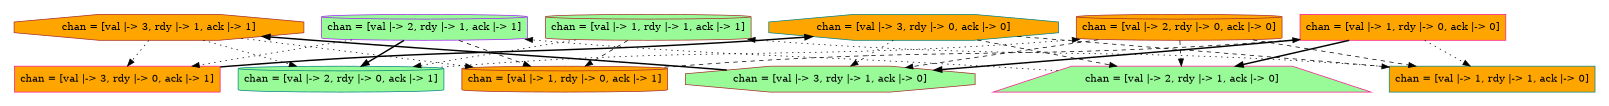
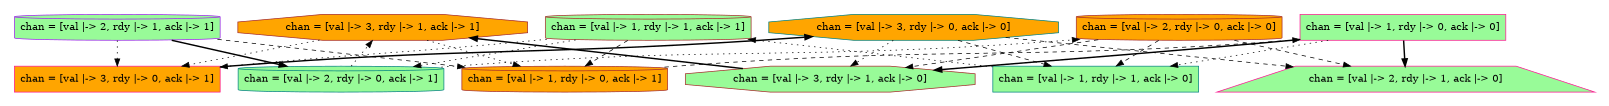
  strict digraph {
    nodesep=0.35
    node [color=brown fillcolor=orange shape=cylinder style=filled]
    edge [color=black fontcolor=black style=dotted]
-   n1 [color=deeppink label="chan = [val |-> 1, rdy |-> 0, ack |-> 0]" shape=box]
+   n1 [color=deeppink fillcolor=palegreen label="chan = [val |-> 1, rdy |-> 0, ack |-> 0]" shape=box]
    n2 [fillcolor=palegreen label="chan = [val |-> 1, rdy |-> 1, ack |-> 1]"]
    n3 [label="chan = [val |-> 2, rdy |-> 0, ack |-> 0]"]
    n4 [color=purple fillcolor=palegreen label="chan = [val |-> 2, rdy |-> 1, ack |-> 1]"]
    n5 [color=teal label="chan = [val |-> 3, rdy |-> 0, ack |-> 0]" shape=octagon]
    n6 [label="chan = [val |-> 3, rdy |-> 1, ack |-> 1]" shape=octagon]
-   n7 [color=teal label="chan = [val |-> 1, rdy |-> 1, ack |-> 0]" shape=box]
+   n7 [color=teal fillcolor=palegreen label="chan = [val |-> 1, rdy |-> 1, ack |-> 0]" shape=box]
    n8 [color=deeppink fillcolor=palegreen label="chan = [val |-> 2, rdy |-> 1, ack |-> 0]" shape=trapezium]
    n9 [fillcolor=palegreen label="chan = [val |-> 3, rdy |-> 1, ack |-> 0]" shape=octagon]
    n10 [label="chan = [val |-> 1, rdy |-> 0, ack |-> 1]"]
    n11 [color=teal fillcolor=palegreen label="chan = [val |-> 2, rdy |-> 0, ack |-> 1]"]
    n12 [color=deeppink label="chan = [val |-> 3, rdy |-> 0, ack |-> 1]" shape=box]
    subgraph cluster_1 {
      color=white
      subgraph sub_2 {
        color=white
        rank=same
        n1
        n2
        n3
        n4
        n5
        n6
      }
      subgraph sub_3 {
        color=white
        rank=same
        n7
        n8
        n9
        n10
        n11
        n12
      }
    }
    n1 -> n7
    n1 -> n8 [style=bold]
    n1 -> n9 [style=bold]
    n2 -> n10 [style=dashed]
    n2 -> n11
+   n2 -> n12
    n3 -> n7 [style=dashed]
    n3 -> n8 [style=dashed]
    n3 -> n9 [style=dashed]
    n4 -> n10 [style=dashed]
    n4 -> n11 [style=bold]
    n4 -> n12
    n5 -> n7 [style=dashed]
    n5 -> n8 [style=dashed]
    n5 -> n9
    n6 -> n10
-   n6 -> n11
+   n11 -> n6
    n6 -> n12
    n7 -> n2
-   n8 -> n4
    n9 -> n6 [style=bold]
    n10 -> n1 [style=dashed]
    n11 -> n3
    n12 -> n5 [style=bold]
  }
